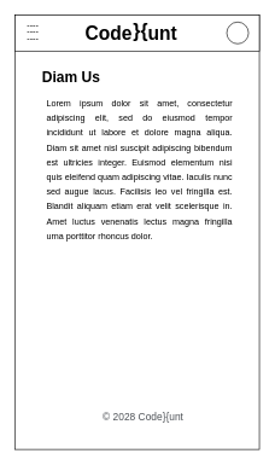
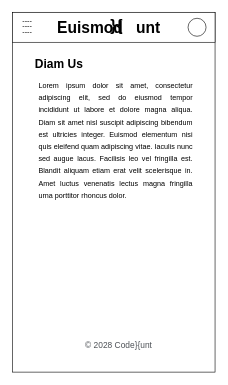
  <mxCell id="0" />
  <mxCell id="1" parent="0" />
  <mxCell id="2" value="" style="rounded=0;whiteSpace=wrap;html=1;fontSize=8;" parent="1" vertex="1"><mxGeometry x="20" y="20" width="338" height="600" as="geometry" /></mxCell>
  <mxCell id="3" value="" style="rounded=0;whiteSpace=wrap;html=1;" parent="1" vertex="1"><mxGeometry x="20" y="20" width="338" height="50" as="geometry" /></mxCell>
  <mxCell id="4" value="&lt;p style=&quot;line-height: 0.7&quot;&gt;----&lt;br&gt;----&lt;br&gt;----&lt;/p&gt;" style="text;html=1;strokeColor=none;fillColor=none;align=center;verticalAlign=middle;whiteSpace=wrap;rounded=0;" parent="1" vertex="1"><mxGeometry x="30" y="28" width="30" height="30" as="geometry" /></mxCell>
  <mxCell id="5" value="}{" style="text;html=1;strokeColor=none;fillColor=none;align=center;verticalAlign=middle;whiteSpace=wrap;rounded=0;fontSize=26;fontStyle=1" parent="1" vertex="1"><mxGeometry x="164" y="27" width="60" height="30" as="geometry" /></mxCell>
  <mxCell id="6" value="" style="ellipse;whiteSpace=wrap;html=1;aspect=fixed;fontSize=28;" parent="1" vertex="1"><mxGeometry x="313" y="30" width="30" height="30" as="geometry" /></mxCell>
  <mxCell id="7" value="&lt;p style=&quot;text-align: justify ; line-height: 1.5&quot;&gt;&lt;span style=&quot;font-weight: normal ; line-height: 1.7&quot;&gt;Lorem ipsum dolor sit amet, consectetur adipiscing elit, sed do eiusmod tempor incididunt ut labore et dolore magna aliqua. Diam sit amet nisl suscipit adipiscing bibendum est ultricies integer. Euismod elementum nisi quis eleifend quam adipiscing vitae. Iaculis nunc sed augue lacus. Facilisis leo vel fringilla est. Blandit aliquam etiam erat velit scelerisque in. Amet luctus venenatis lectus magna fringilla urna porttitor rhoncus dolor.&lt;/span&gt;&lt;/p&gt;" style="text;html=1;strokeColor=none;fillColor=none;align=left;verticalAlign=middle;whiteSpace=wrap;rounded=0;fontSize=12;fontStyle=1" parent="1" vertex="1"><mxGeometry x="61.5" y="144" width="258.5" height="180" as="geometry" /></mxCell>
- <mxCell id="8" value="&lt;b style=&quot;font-size: 26px;&quot;&gt;Code&amp;nbsp; &amp;nbsp;unt&lt;/b&gt;" style="text;html=1;strokeColor=none;fillColor=none;align=center;verticalAlign=middle;whiteSpace=wrap;rounded=0;fontSize=26;" parent="1" vertex="1"><mxGeometry x="66.38" y="31" width="230" height="30" as="geometry" /></mxCell>
+ <mxCell id="8" value="&lt;b style=&quot;font-size: 26px;&quot;&gt;Euismod&amp;nbsp; &amp;nbsp;unt&lt;/b&gt;" style="text;html=1;strokeColor=none;fillColor=none;align=center;verticalAlign=middle;whiteSpace=wrap;rounded=0;fontSize=26;" parent="1" vertex="1"><mxGeometry x="66.38" y="31" width="230" height="30" as="geometry" /></mxCell>
  <mxCell id="9" value="Diam Us" style="text;html=1;align=left;verticalAlign=middle;resizable=0;points=[];autosize=1;strokeColor=none;fillColor=none;fontSize=20;fontStyle=1" parent="1" vertex="1"><mxGeometry x="56.44" y="90" width="100" height="30" as="geometry" /></mxCell>
  <mxCell id="10" value="&lt;span style=&quot;color: rgb(77 , 81 , 86) ; font-family: &amp;#34;apple sd gothic neo&amp;#34; , &amp;#34;arial&amp;#34; , sans-serif ; font-size: 14px ; font-weight: 400 ; text-align: left ; background-color: rgb(255 , 255 , 255)&quot;&gt;© 2028 Code}{unt&lt;/span&gt;" style="text;html=1;align=center;verticalAlign=middle;resizable=0;points=[];autosize=1;strokeColor=none;fillColor=none;fontSize=12;fontStyle=1" parent="1" vertex="1"><mxGeometry x="131.5" y="565" width="130" height="20" as="geometry" /></mxCell>
